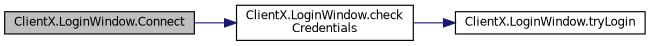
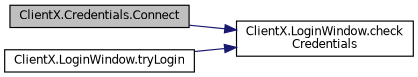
  digraph {
    rankdir=LR
    node [color=black fillcolor=white fontname=Helvetica fontsize=10 shape=record style=filled]
    edge [color=midnightblue fontname=Helvetica fontsize=10 labelfontname=Helvetica labelfontsize=10 style=solid]
-   n1 [fillcolor=grey75 fontcolor=black height=0.2 label="ClientX.LoginWindow.Connect" width=0.4]
+   n1 [fillcolor=grey75 fontcolor=black height=0.2 label="ClientX.Credentials.Connect" width=0.4]
    n2 [height=0.2 label="ClientX.LoginWindow.check\lCredentials" width=0.4]
    n3 [height=0.2 label="ClientX.LoginWindow.tryLogin" width=0.4]
    n1 -> n2
-   n2 -> n3
+   n3 -> n2
  }
